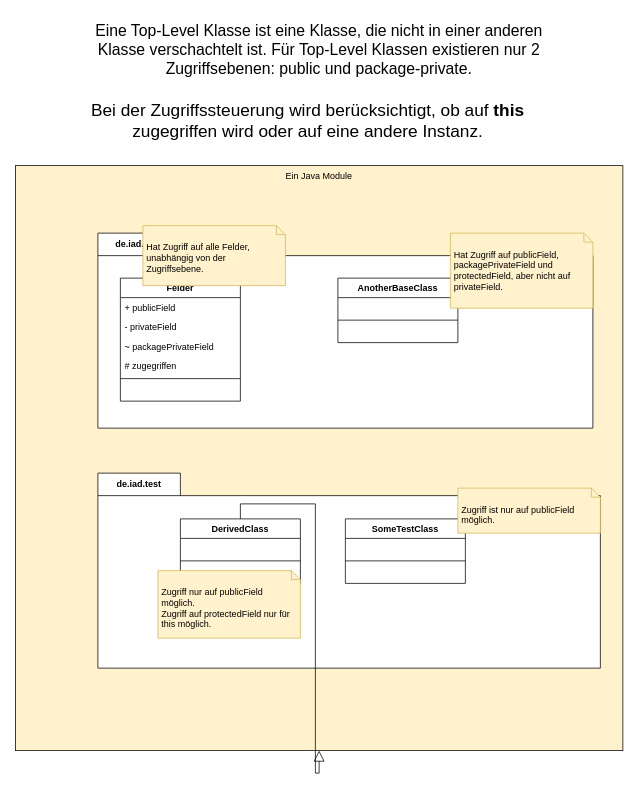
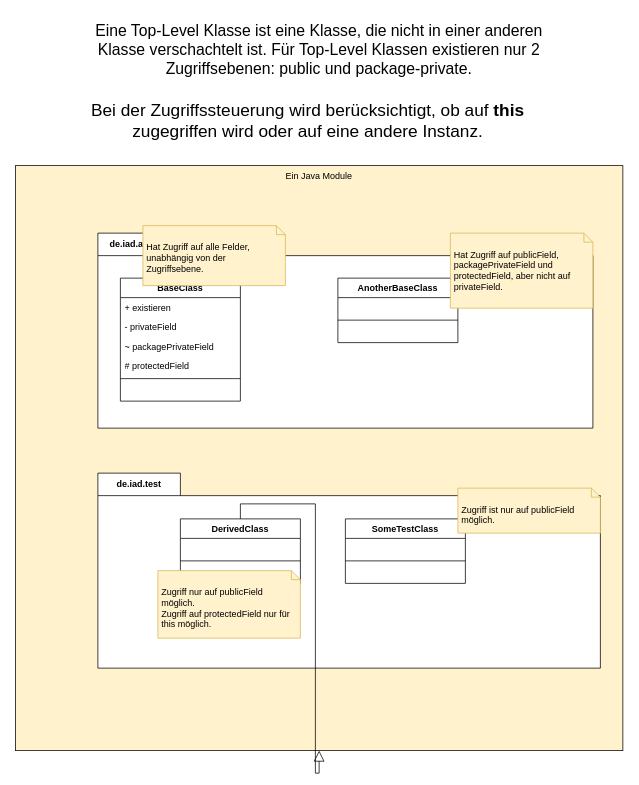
  <mxCell id="0" />
  <mxCell id="1" parent="0" />
  <mxCell id="2" value="Ein Java Module" style="rounded=0;whiteSpace=wrap;html=1;verticalAlign=top;fillColor=#fff2cc;" vertex="1" parent="1"><mxGeometry x="20" y="220" width="810" height="780" as="geometry" /></mxCell>
- <mxCell id="3" value="de.iad.wird" style="shape=folder;fontStyle=1;tabWidth=110;tabHeight=30;tabPosition=left;html=1;boundedLbl=1;labelInHeader=1;container=1;collapsible=0;recursiveResize=0;whiteSpace=wrap;" vertex="1" parent="1"><mxGeometry x="130" y="310" width="660" height="260" as="geometry" /></mxCell>
- <mxCell id="4" value="Felder" style="swimlane;fontStyle=1;align=center;verticalAlign=top;childLayout=stackLayout;horizontal=1;startSize=26;horizontalStack=0;resizeParent=1;resizeParentMax=0;resizeLast=0;collapsible=1;marginBottom=0;whiteSpace=wrap;html=1;" vertex="1" parent="3"><mxGeometry x="30" y="60" width="160" height="164" as="geometry" /></mxCell>
- <mxCell id="5" value="+ publicField" style="text;strokeColor=none;fillColor=none;align=left;verticalAlign=top;spacingLeft=4;spacingRight=4;overflow=hidden;rotatable=0;points=[[0,0.5],[1,0.5]];portConstraint=eastwest;whiteSpace=wrap;html=1;" vertex="1" parent="4"><mxGeometry y="26" width="160" height="26" as="geometry" /></mxCell>
+ <mxCell id="3" value="de.iad.access" style="shape=folder;fontStyle=1;tabWidth=110;tabHeight=30;tabPosition=left;html=1;boundedLbl=1;labelInHeader=1;container=1;collapsible=0;recursiveResize=0;whiteSpace=wrap;" vertex="1" parent="1"><mxGeometry x="130" y="310" width="660" height="260" as="geometry" /></mxCell>
+ <mxCell id="4" value="BaseClass" style="swimlane;fontStyle=1;align=center;verticalAlign=top;childLayout=stackLayout;horizontal=1;startSize=26;horizontalStack=0;resizeParent=1;resizeParentMax=0;resizeLast=0;collapsible=1;marginBottom=0;whiteSpace=wrap;html=1;" vertex="1" parent="3"><mxGeometry x="30" y="60" width="160" height="164" as="geometry" /></mxCell>
+ <mxCell id="5" value="+ existieren" style="text;strokeColor=none;fillColor=none;align=left;verticalAlign=top;spacingLeft=4;spacingRight=4;overflow=hidden;rotatable=0;points=[[0,0.5],[1,0.5]];portConstraint=eastwest;whiteSpace=wrap;html=1;" vertex="1" parent="4"><mxGeometry y="26" width="160" height="26" as="geometry" /></mxCell>
  <mxCell id="6" value="- privateField" style="text;strokeColor=none;fillColor=none;align=left;verticalAlign=top;spacingLeft=4;spacingRight=4;overflow=hidden;rotatable=0;points=[[0,0.5],[1,0.5]];portConstraint=eastwest;whiteSpace=wrap;html=1;" vertex="1" parent="4"><mxGeometry y="52" width="160" height="26" as="geometry" /></mxCell>
  <mxCell id="7" value="~ packagePrivateField" style="text;strokeColor=none;fillColor=none;align=left;verticalAlign=top;spacingLeft=4;spacingRight=4;overflow=hidden;rotatable=0;points=[[0,0.5],[1,0.5]];portConstraint=eastwest;whiteSpace=wrap;html=1;" vertex="1" parent="4"><mxGeometry y="78" width="160" height="26" as="geometry" /></mxCell>
- <mxCell id="8" value="# zugegriffen" style="text;strokeColor=none;fillColor=none;align=left;verticalAlign=top;spacingLeft=4;spacingRight=4;overflow=hidden;rotatable=0;points=[[0,0.5],[1,0.5]];portConstraint=eastwest;whiteSpace=wrap;html=1;" vertex="1" parent="4"><mxGeometry y="104" width="160" height="26" as="geometry" /></mxCell>
+ <mxCell id="8" value="# protectedField" style="text;strokeColor=none;fillColor=none;align=left;verticalAlign=top;spacingLeft=4;spacingRight=4;overflow=hidden;rotatable=0;points=[[0,0.5],[1,0.5]];portConstraint=eastwest;whiteSpace=wrap;html=1;" vertex="1" parent="4"><mxGeometry y="104" width="160" height="26" as="geometry" /></mxCell>
  <mxCell id="9" value="" style="line;strokeWidth=1;fillColor=none;align=left;verticalAlign=middle;spacingTop=-1;spacingLeft=3;spacingRight=3;rotatable=0;labelPosition=right;points=[];portConstraint=eastwest;strokeColor=inherit;" vertex="1" parent="4"><mxGeometry y="130" width="160" height="8" as="geometry" /></mxCell>
  <mxCell id="10" value="&amp;nbsp;" style="text;strokeColor=none;fillColor=none;align=left;verticalAlign=top;spacingLeft=4;spacingRight=4;overflow=hidden;rotatable=0;points=[[0,0.5],[1,0.5]];portConstraint=eastwest;whiteSpace=wrap;html=1;" vertex="1" parent="4"><mxGeometry y="138" width="160" height="26" as="geometry" /></mxCell>
  <mxCell id="11" value="AnotherBaseClass" style="swimlane;fontStyle=1;align=center;verticalAlign=top;childLayout=stackLayout;horizontal=1;startSize=26;horizontalStack=0;resizeParent=1;resizeParentMax=0;resizeLast=0;collapsible=1;marginBottom=0;whiteSpace=wrap;html=1;" vertex="1" parent="3"><mxGeometry x="320" y="60" width="160" height="86" as="geometry" /></mxCell>
  <mxCell id="12" value="&amp;nbsp;" style="text;strokeColor=none;fillColor=none;align=left;verticalAlign=top;spacingLeft=4;spacingRight=4;overflow=hidden;rotatable=0;points=[[0,0.5],[1,0.5]];portConstraint=eastwest;whiteSpace=wrap;html=1;" vertex="1" parent="11"><mxGeometry y="26" width="160" height="26" as="geometry" /></mxCell>
  <mxCell id="13" value="" style="line;strokeWidth=1;fillColor=none;align=left;verticalAlign=middle;spacingTop=-1;spacingLeft=3;spacingRight=3;rotatable=0;labelPosition=right;points=[];portConstraint=eastwest;strokeColor=inherit;" vertex="1" parent="11"><mxGeometry y="52" width="160" height="8" as="geometry" /></mxCell>
  <mxCell id="14" value="&amp;nbsp;" style="text;strokeColor=none;fillColor=none;align=left;verticalAlign=top;spacingLeft=4;spacingRight=4;overflow=hidden;rotatable=0;points=[[0,0.5],[1,0.5]];portConstraint=eastwest;whiteSpace=wrap;html=1;" vertex="1" parent="11"><mxGeometry y="60" width="160" height="26" as="geometry" /></mxCell>
  <mxCell id="15" value="Hat Zugriff auf publicField, packagePrivateField und protectedField, aber nicht auf privateField." style="shape=note2;boundedLbl=1;whiteSpace=wrap;html=1;size=12;verticalAlign=top;align=left;fillColor=#fff2cc;strokeColor=#d6b656;spacing=5;" vertex="1" parent="3"><mxGeometry x="470" width="190" height="100" as="geometry" /></mxCell>
  <mxCell id="16" value="Hat Zugriff auf alle Felder, unabhängig von der Zugriffsebene." style="shape=note2;boundedLbl=1;whiteSpace=wrap;html=1;size=12;verticalAlign=top;align=left;fillColor=#fff2cc;strokeColor=#d6b656;spacing=5;" vertex="1" parent="3"><mxGeometry x="60" y="-10" width="190" height="80" as="geometry" /></mxCell>
  <mxCell id="17" value="de.iad.test" style="shape=folder;fontStyle=1;tabWidth=110;tabHeight=30;tabPosition=left;html=1;boundedLbl=1;labelInHeader=1;container=1;collapsible=0;recursiveResize=0;whiteSpace=wrap;" vertex="1" parent="1"><mxGeometry x="130" y="630" width="670" height="260" as="geometry" /></mxCell>
  <mxCell id="18" value="DerivedClass" style="swimlane;fontStyle=1;align=center;verticalAlign=top;childLayout=stackLayout;horizontal=1;startSize=26;horizontalStack=0;resizeParent=1;resizeParentMax=0;resizeLast=0;collapsible=1;marginBottom=0;whiteSpace=wrap;html=1;" vertex="1" parent="17"><mxGeometry x="110" y="61" width="160" height="86" as="geometry" /></mxCell>
  <mxCell id="19" value="&amp;nbsp;" style="text;strokeColor=none;fillColor=none;align=left;verticalAlign=top;spacingLeft=4;spacingRight=4;overflow=hidden;rotatable=0;points=[[0,0.5],[1,0.5]];portConstraint=eastwest;whiteSpace=wrap;html=1;" vertex="1" parent="18"><mxGeometry y="26" width="160" height="26" as="geometry" /></mxCell>
  <mxCell id="20" value="" style="line;strokeWidth=1;fillColor=none;align=left;verticalAlign=middle;spacingTop=-1;spacingLeft=3;spacingRight=3;rotatable=0;labelPosition=right;points=[];portConstraint=eastwest;strokeColor=inherit;" vertex="1" parent="18"><mxGeometry y="52" width="160" height="8" as="geometry" /></mxCell>
  <mxCell id="21" value="&amp;nbsp;" style="text;strokeColor=none;fillColor=none;align=left;verticalAlign=top;spacingLeft=4;spacingRight=4;overflow=hidden;rotatable=0;points=[[0,0.5],[1,0.5]];portConstraint=eastwest;whiteSpace=wrap;html=1;" vertex="1" parent="18"><mxGeometry y="60" width="160" height="26" as="geometry" /></mxCell>
  <mxCell id="22" value="SomeTestClass" style="swimlane;fontStyle=1;align=center;verticalAlign=top;childLayout=stackLayout;horizontal=1;startSize=26;horizontalStack=0;resizeParent=1;resizeParentMax=0;resizeLast=0;collapsible=1;marginBottom=0;whiteSpace=wrap;html=1;" vertex="1" parent="17"><mxGeometry x="330" y="61" width="160" height="86" as="geometry" /></mxCell>
  <mxCell id="23" value="&amp;nbsp;" style="text;strokeColor=none;fillColor=none;align=left;verticalAlign=top;spacingLeft=4;spacingRight=4;overflow=hidden;rotatable=0;points=[[0,0.5],[1,0.5]];portConstraint=eastwest;whiteSpace=wrap;html=1;" vertex="1" parent="22"><mxGeometry y="26" width="160" height="26" as="geometry" /></mxCell>
  <mxCell id="24" value="" style="line;strokeWidth=1;fillColor=none;align=left;verticalAlign=middle;spacingTop=-1;spacingLeft=3;spacingRight=3;rotatable=0;labelPosition=right;points=[];portConstraint=eastwest;strokeColor=inherit;" vertex="1" parent="22"><mxGeometry y="52" width="160" height="8" as="geometry" /></mxCell>
  <mxCell id="25" value="&amp;nbsp;" style="text;strokeColor=none;fillColor=none;align=left;verticalAlign=top;spacingLeft=4;spacingRight=4;overflow=hidden;rotatable=0;points=[[0,0.5],[1,0.5]];portConstraint=eastwest;whiteSpace=wrap;html=1;" vertex="1" parent="22"><mxGeometry y="60" width="160" height="26" as="geometry" /></mxCell>
  <mxCell id="26" value="Zugriff ist nur auf publicField möglich." style="shape=note2;boundedLbl=1;whiteSpace=wrap;html=1;size=12;verticalAlign=top;align=left;fillColor=#fff2cc;strokeColor=#d6b656;spacing=5;" vertex="1" parent="17"><mxGeometry x="480" y="20" width="190" height="60" as="geometry" /></mxCell>
  <mxCell id="27" value="Zugriff nur auf publicField möglich.&amp;nbsp;&lt;div&gt;Zugriff auf protectedField nur für this möglich.&lt;/div&gt;" style="shape=note2;boundedLbl=1;whiteSpace=wrap;html=1;size=12;verticalAlign=top;align=left;fillColor=#fff2cc;strokeColor=#d6b656;spacing=5;" vertex="1" parent="17"><mxGeometry x="80" y="130" width="190" height="90" as="geometry" /></mxCell>
  <mxCell id="28" style="edgeStyle=orthogonalEdgeStyle;rounded=0;orthogonalLoop=1;jettySize=auto;html=1;endArrow=block;endFill=0;endSize=12;" edge="1" parent="1" source="18" target="2"><mxGeometry relative="1" as="geometry" /></mxCell>
  <mxCell id="29" value="&lt;font style=&quot;font-size: 23px;&quot;&gt;Bei der Zugriffssteuerung wird berücksichtigt, ob auf &lt;b&gt;this &lt;/b&gt;zugegriffen wird oder auf eine andere Instanz.&lt;/font&gt;" style="text;html=1;align=center;verticalAlign=middle;whiteSpace=wrap;rounded=0;" vertex="1" parent="1"><mxGeometry y="110" width="640" height="100" as="geometry" x="90" /></mxCell>
  <mxCell id="30" value="Eine Top-Level Klasse ist eine Klasse, die nicht in einer anderen Klasse verschachtelt ist. Für Top-Level Klassen existieren nur 2 Zugriffsebenen: public und package-private." style="text;html=1;align=center;verticalAlign=middle;whiteSpace=wrap;rounded=0;fontSize=21;" vertex="1" parent="1"><mxGeometry x="100" y="20" width="650" height="90" as="geometry" /></mxCell>
